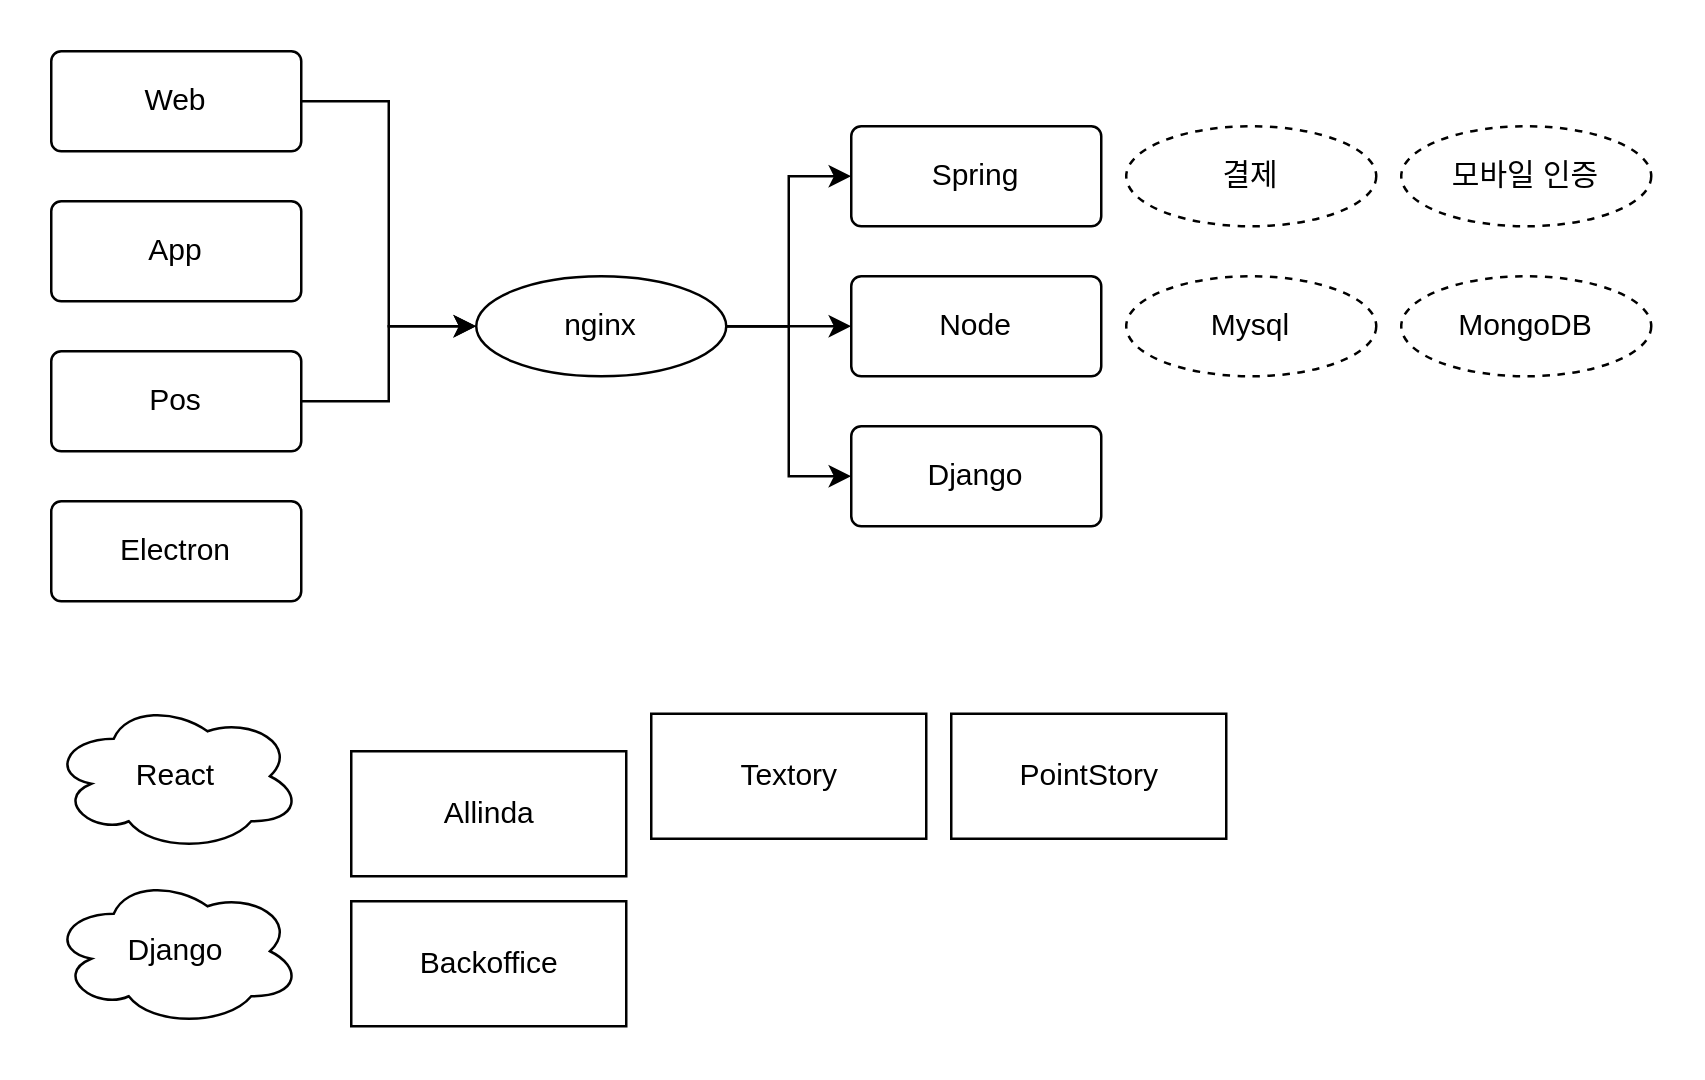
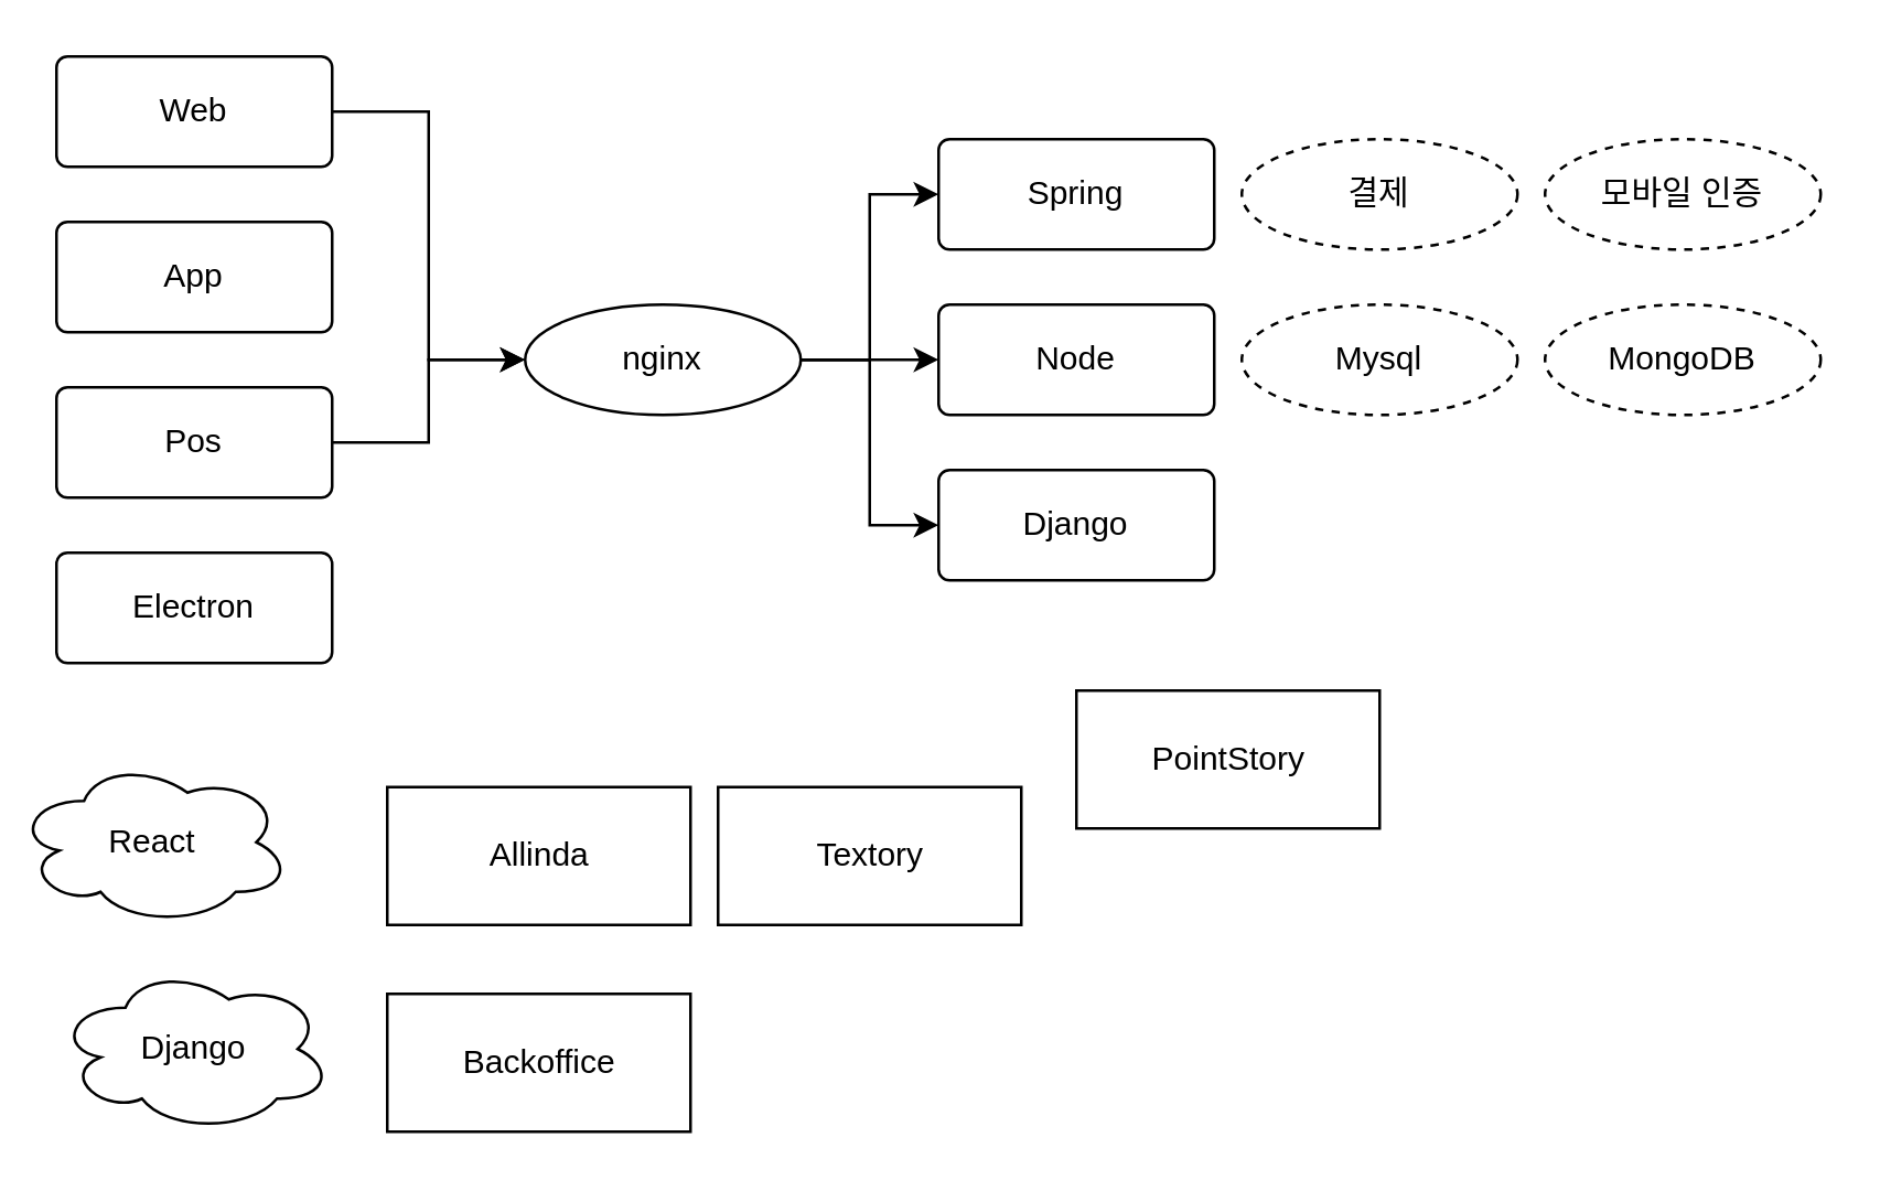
  <mxCell id="0" />
  <mxCell id="1" parent="0" />
  <mxCell id="2" style="edgeStyle=orthogonalEdgeStyle;rounded=0;orthogonalLoop=1;jettySize=auto;html=1;exitX=1;exitY=0.5;exitDx=0;exitDy=0;entryX=0;entryY=0.5;entryDx=0;entryDy=0;" edge="1" parent="1" source="3" target="11"><mxGeometry relative="1" as="geometry" /></mxCell>
  <mxCell id="3" value="Web" style="rounded=1;arcSize=10;whiteSpace=wrap;html=1;align=center;" vertex="1" parent="1"><mxGeometry x="20" y="20" width="100" height="40" as="geometry" /></mxCell>
  <mxCell id="4" value="App" style="rounded=1;arcSize=10;whiteSpace=wrap;html=1;align=center;" vertex="1" parent="1"><mxGeometry x="20" y="80" width="100" height="40" as="geometry" /></mxCell>
  <mxCell id="5" style="edgeStyle=orthogonalEdgeStyle;rounded=0;orthogonalLoop=1;jettySize=auto;html=1;exitX=1;exitY=0.5;exitDx=0;exitDy=0;entryX=0;entryY=0.5;entryDx=0;entryDy=0;" edge="1" parent="1" source="6" target="11"><mxGeometry relative="1" as="geometry" /></mxCell>
  <mxCell id="6" value="Pos" style="rounded=1;arcSize=10;whiteSpace=wrap;html=1;align=center;" vertex="1" parent="1"><mxGeometry x="20" y="140" width="100" height="40" as="geometry" /></mxCell>
  <mxCell id="7" value="Electron" style="rounded=1;arcSize=10;whiteSpace=wrap;html=1;align=center;" vertex="1" parent="1"><mxGeometry x="20" y="200" width="100" height="40" as="geometry" /></mxCell>
  <mxCell id="8" style="edgeStyle=orthogonalEdgeStyle;rounded=0;orthogonalLoop=1;jettySize=auto;html=1;exitX=1;exitY=0.5;exitDx=0;exitDy=0;entryX=0;entryY=0.5;entryDx=0;entryDy=0;" edge="1" parent="1" source="11" target="12"><mxGeometry relative="1" as="geometry" /></mxCell>
  <mxCell id="9" style="edgeStyle=orthogonalEdgeStyle;rounded=0;orthogonalLoop=1;jettySize=auto;html=1;exitX=1;exitY=0.5;exitDx=0;exitDy=0;entryX=0;entryY=0.5;entryDx=0;entryDy=0;" edge="1" parent="1" source="11" target="13"><mxGeometry relative="1" as="geometry" /></mxCell>
  <mxCell id="10" style="edgeStyle=orthogonalEdgeStyle;rounded=0;orthogonalLoop=1;jettySize=auto;html=1;exitX=1;exitY=0.5;exitDx=0;exitDy=0;entryX=0;entryY=0.5;entryDx=0;entryDy=0;" edge="1" parent="1" source="11" target="14"><mxGeometry relative="1" as="geometry" /></mxCell>
  <mxCell id="11" value="nginx" style="ellipse;whiteSpace=wrap;html=1;align=center;" vertex="1" parent="1"><mxGeometry x="190" y="110" width="100" height="40" as="geometry" /></mxCell>
  <mxCell id="12" value="Spring" style="rounded=1;arcSize=10;whiteSpace=wrap;html=1;align=center;" vertex="1" parent="1"><mxGeometry x="340" y="50" width="100" height="40" as="geometry" /></mxCell>
  <mxCell id="13" value="Node" style="rounded=1;arcSize=10;whiteSpace=wrap;html=1;align=center;" vertex="1" parent="1"><mxGeometry x="340" y="110" width="100" height="40" as="geometry" /></mxCell>
  <mxCell id="14" value="Django" style="rounded=1;arcSize=10;whiteSpace=wrap;html=1;align=center;" vertex="1" parent="1"><mxGeometry x="340" y="170" width="100" height="40" as="geometry" /></mxCell>
  <mxCell id="15" value="결제" style="ellipse;whiteSpace=wrap;html=1;align=center;dashed=1;" vertex="1" parent="1"><mxGeometry x="450" y="50" width="100" height="40" as="geometry" /></mxCell>
  <mxCell id="16" value="모바일 인증" style="ellipse;whiteSpace=wrap;html=1;align=center;dashed=1;" vertex="1" parent="1"><mxGeometry x="560" y="50" width="100" height="40" as="geometry" /></mxCell>
  <mxCell id="17" value="Mysql" style="ellipse;whiteSpace=wrap;html=1;align=center;dashed=1;" vertex="1" parent="1"><mxGeometry x="450" y="110" width="100" height="40" as="geometry" /></mxCell>
  <mxCell id="18" value="MongoDB" style="ellipse;whiteSpace=wrap;html=1;align=center;dashed=1;" vertex="1" parent="1"><mxGeometry x="560" y="110" width="100" height="40" as="geometry" /></mxCell>
- <mxCell id="19" value="React" style="ellipse;shape=cloud;whiteSpace=wrap;html=1;align=center;" vertex="1" parent="1"><mxGeometry x="20" y="280" width="100" height="60" as="geometry" /></mxCell>
+ <mxCell id="19" value="React" style="ellipse;shape=cloud;whiteSpace=wrap;html=1;align=center;" vertex="1" parent="1"><mxGeometry x="5" y="275" width="100" height="60" as="geometry" /></mxCell>
  <mxCell id="20" value="Django" style="ellipse;shape=cloud;whiteSpace=wrap;html=1;align=center;" vertex="1" parent="1"><mxGeometry x="20" y="350" width="100" height="60" as="geometry" /></mxCell>
- <mxCell id="21" value="Allinda" style="html=1;" vertex="1" parent="1"><mxGeometry x="140" y="300" width="110" height="50" as="geometry" /></mxCell>
+ <mxCell id="21" value="Allinda" style="html=1;" vertex="1" parent="1"><mxGeometry x="140" y="285" width="110" height="50" as="geometry" /></mxCell>
  <mxCell id="22" value="Textory" style="html=1;" vertex="1" parent="1"><mxGeometry x="260" y="285" width="110" height="50" as="geometry" /></mxCell>
- <mxCell id="23" value="PointStory" style="html=1;" vertex="1" parent="1"><mxGeometry x="380" y="285" width="110" height="50" as="geometry" /></mxCell>
+ <mxCell id="23" value="PointStory" style="html=1;" vertex="1" parent="1"><mxGeometry x="390" y="250" width="110" height="50" as="geometry" /></mxCell>
  <mxCell id="24" value="Backoffice" style="html=1;" vertex="1" parent="1"><mxGeometry x="140" y="360" width="110" height="50" as="geometry" /></mxCell>
